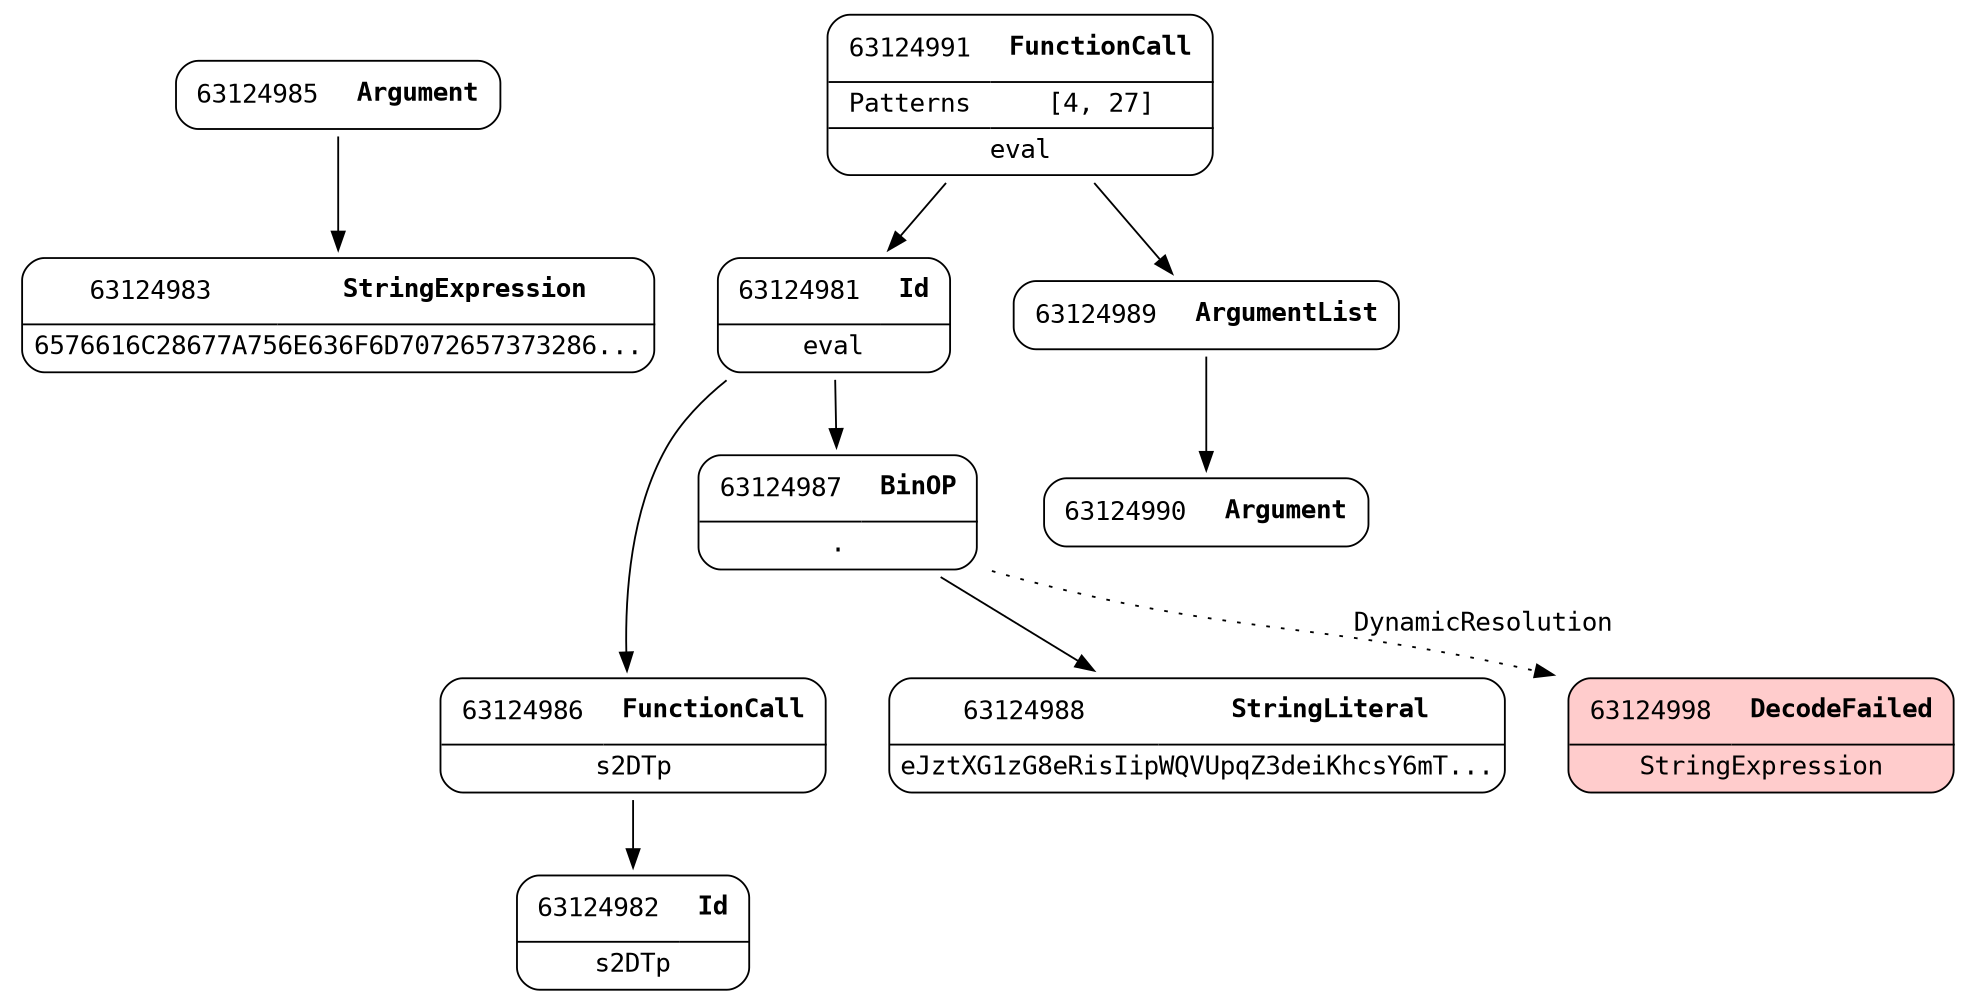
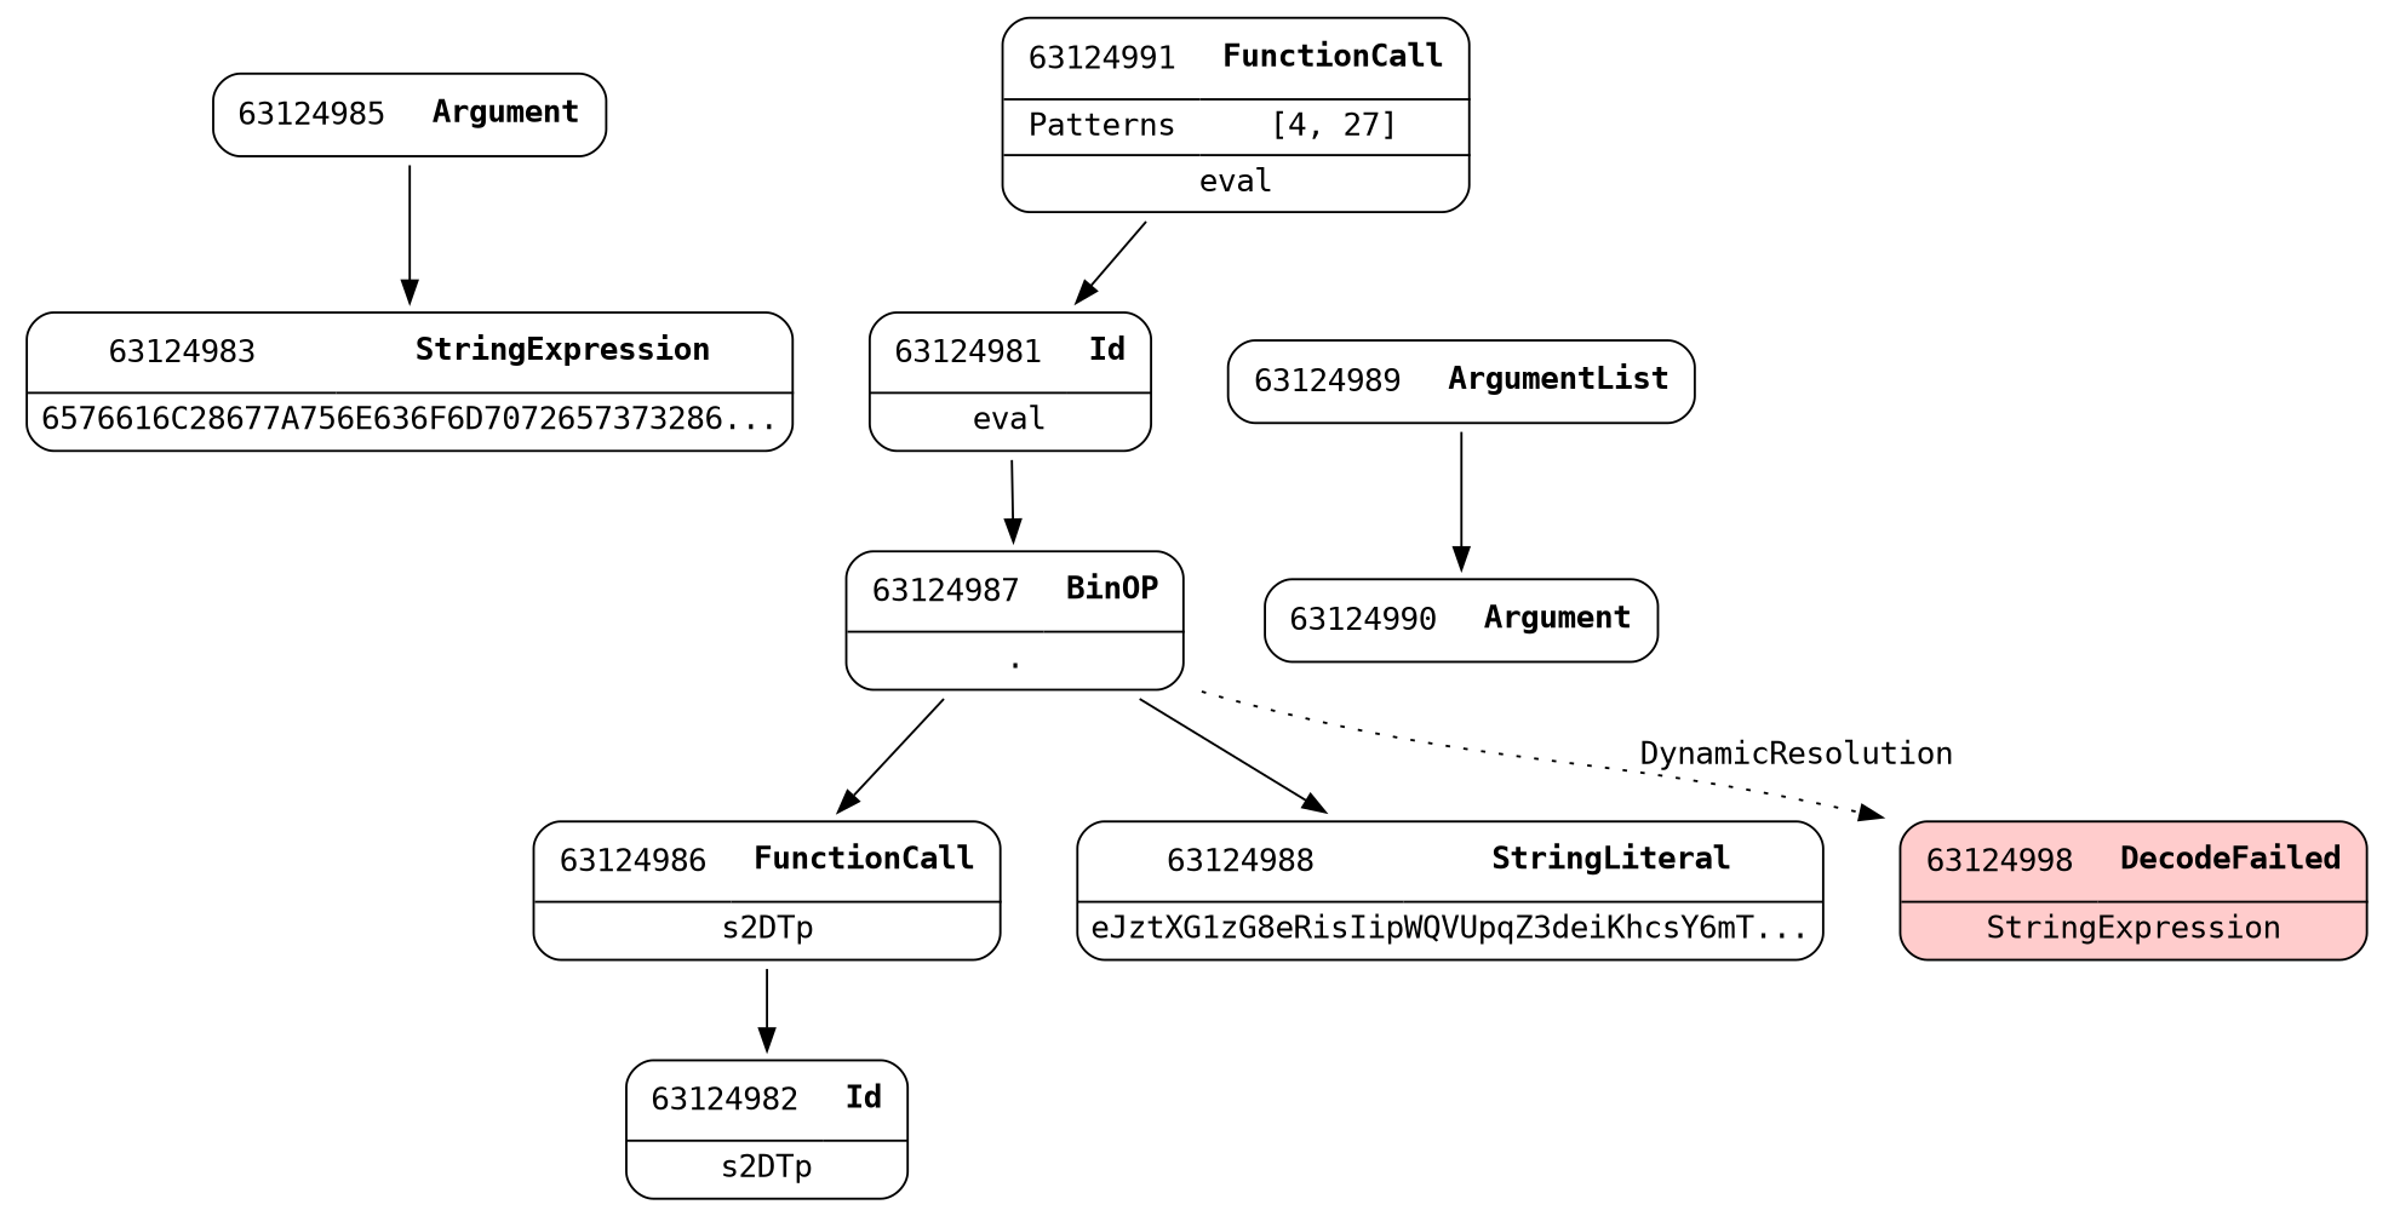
  digraph {
    fontname="DejaVu Sans Mono"
    node [fontname="DejaVu Sans Mono" shape=none]
    edge [fontname="DejaVu Sans Mono" weight=2]
    n1 [label=<<TABLE border='1' cellspacing='0' cellpadding='10' style='rounded' ><TR><TD border='0'>63124983</TD><TD border='0'><B>StringExpression</B></TD></TR><HR/><TR><TD border='0' cellpadding='5' colspan='2'>6576616C28677A756E636F6D7072657373286...</TD></TR></TABLE>>]
    n2 [label=<<TABLE border='1' cellspacing='0' cellpadding='10' style='rounded' bgcolor='#FFCCCC' ><TR><TD border='0'>63124998</TD><TD border='0'><B>DecodeFailed</B></TD></TR><HR/><TR><TD border='0' cellpadding='5' colspan='2'>StringExpression</TD></TR></TABLE>>]
    n3 [label=<<TABLE border='1' cellspacing='0' cellpadding='10' style='rounded' ><TR><TD border='0'>63124982</TD><TD border='0'><B>Id</B></TD></TR><HR/><TR><TD border='0' cellpadding='5' colspan='2'>s2DTp</TD></TR></TABLE>>]
    n4 [label=<<TABLE border='1' cellspacing='0' cellpadding='10' style='rounded' ><TR><TD border='0'>63124981</TD><TD border='0'><B>Id</B></TD></TR><HR/><TR><TD border='0' cellpadding='5' colspan='2'>eval</TD></TR></TABLE>>]
    n5 [label=<<TABLE border='1' cellspacing='0' cellpadding='10' style='rounded' ><TR><TD border='0'>63124987</TD><TD border='0'><B>BinOP</B></TD></TR><HR/><TR><TD border='0' cellpadding='5' colspan='2'>.</TD></TR></TABLE>>]
    n6 [label=<<TABLE border='1' cellspacing='0' cellpadding='10' style='rounded' ><TR><TD border='0'>63124986</TD><TD border='0'><B>FunctionCall</B></TD></TR><HR/><TR><TD border='0' cellpadding='5' colspan='2'>s2DTp</TD></TR></TABLE>>]
    n7 [label=<<TABLE border='1' cellspacing='0' cellpadding='10' style='rounded' ><TR><TD border='0'>63124988</TD><TD border='0'><B>StringLiteral</B></TD></TR><HR/><TR><TD border='0' cellpadding='5' colspan='2'>eJztXG1zG8eRisIipWQVUpqZ3deiKhcsY6mT...</TD></TR></TABLE>>]
    n8 [label=<<TABLE border='1' cellspacing='0' cellpadding='10' style='rounded' ><TR><TD border='0'>63124985</TD><TD border='0'><B>Argument</B></TD></TR></TABLE>>]
    n9 [label=<<TABLE border='1' cellspacing='0' cellpadding='10' style='rounded' ><TR><TD border='0'>63124991</TD><TD border='0'><B>FunctionCall</B></TD></TR><HR/><TR><TD border='0' cellpadding='5'>Patterns</TD><TD border='0' cellpadding='5'>[4, 27]</TD></TR><HR/><TR><TD border='0' cellpadding='5' colspan='2'>eval</TD></TR></TABLE>>]
    n10 [label=<<TABLE border='1' cellspacing='0' cellpadding='10' style='rounded' ><TR><TD border='0'>63124989</TD><TD border='0'><B>ArgumentList</B></TD></TR></TABLE>>]
    n11 [label=<<TABLE border='1' cellspacing='0' cellpadding='10' style='rounded' ><TR><TD border='0'>63124990</TD><TD border='0'><B>Argument</B></TD></TR></TABLE>>]
    n4 -> n5
    n5 -> n2 [label=DynamicResolution style=dotted weight=""]
-   n4 -> n6
+   n5 -> n6
    n5 -> n7
    n6 -> n3
    n8 -> n1
    n9 -> n4
-   n9 -> n10
    n10 -> n11
  }
